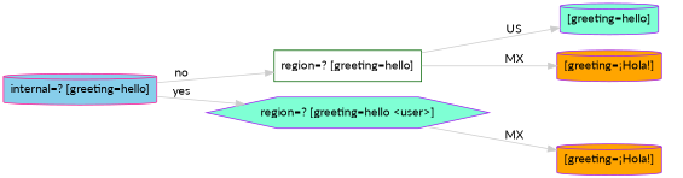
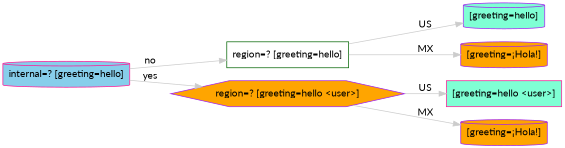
  digraph {
    fontname=Lato
    rankdir=LR
    node [color=purple fillcolor=aquamarine fontname=Lato shape=cylinder style=filled]
    edge [color="#CCCCCC" dir=forward fontname=Lato penwidth=1]
    n1 [color=deeppink fillcolor=skyblue label="internal=? [greeting=hello]"]
    n2 [color=darkgreen fillcolor=white label="region=? [greeting=hello]" shape=box]
-   n3 [label="region=? [greeting=hello <user>]" shape=hexagon]
+   n3 [fillcolor=orange label="region=? [greeting=hello <user>]" shape=hexagon]
    n4 [label="[greeting=hello]"]
    n5 [fillcolor=orange label="[greeting=¡Hola!]"]
+   n6 [color=deeppink label="[greeting=hello <user>]" shape=box]
    n7 [fillcolor=orange label="[greeting=¡Hola!]"]
    subgraph sub_1 {
      rank=same
      n1
    }
    subgraph sub_2 {
      rank=same
      n2
      n3
    }
    subgraph sub_3 {
      n1
      n2
      n3
      n4
      n5
+     n6
      n7
    }
    n1 -> n2 [label=no]
    n1 -> n3 [label=yes]
    n2 -> n4 [label=US]
    n2 -> n5 [label=MX]
+   n3 -> n6 [label=US]
    n3 -> n7 [label=MX]
  }
